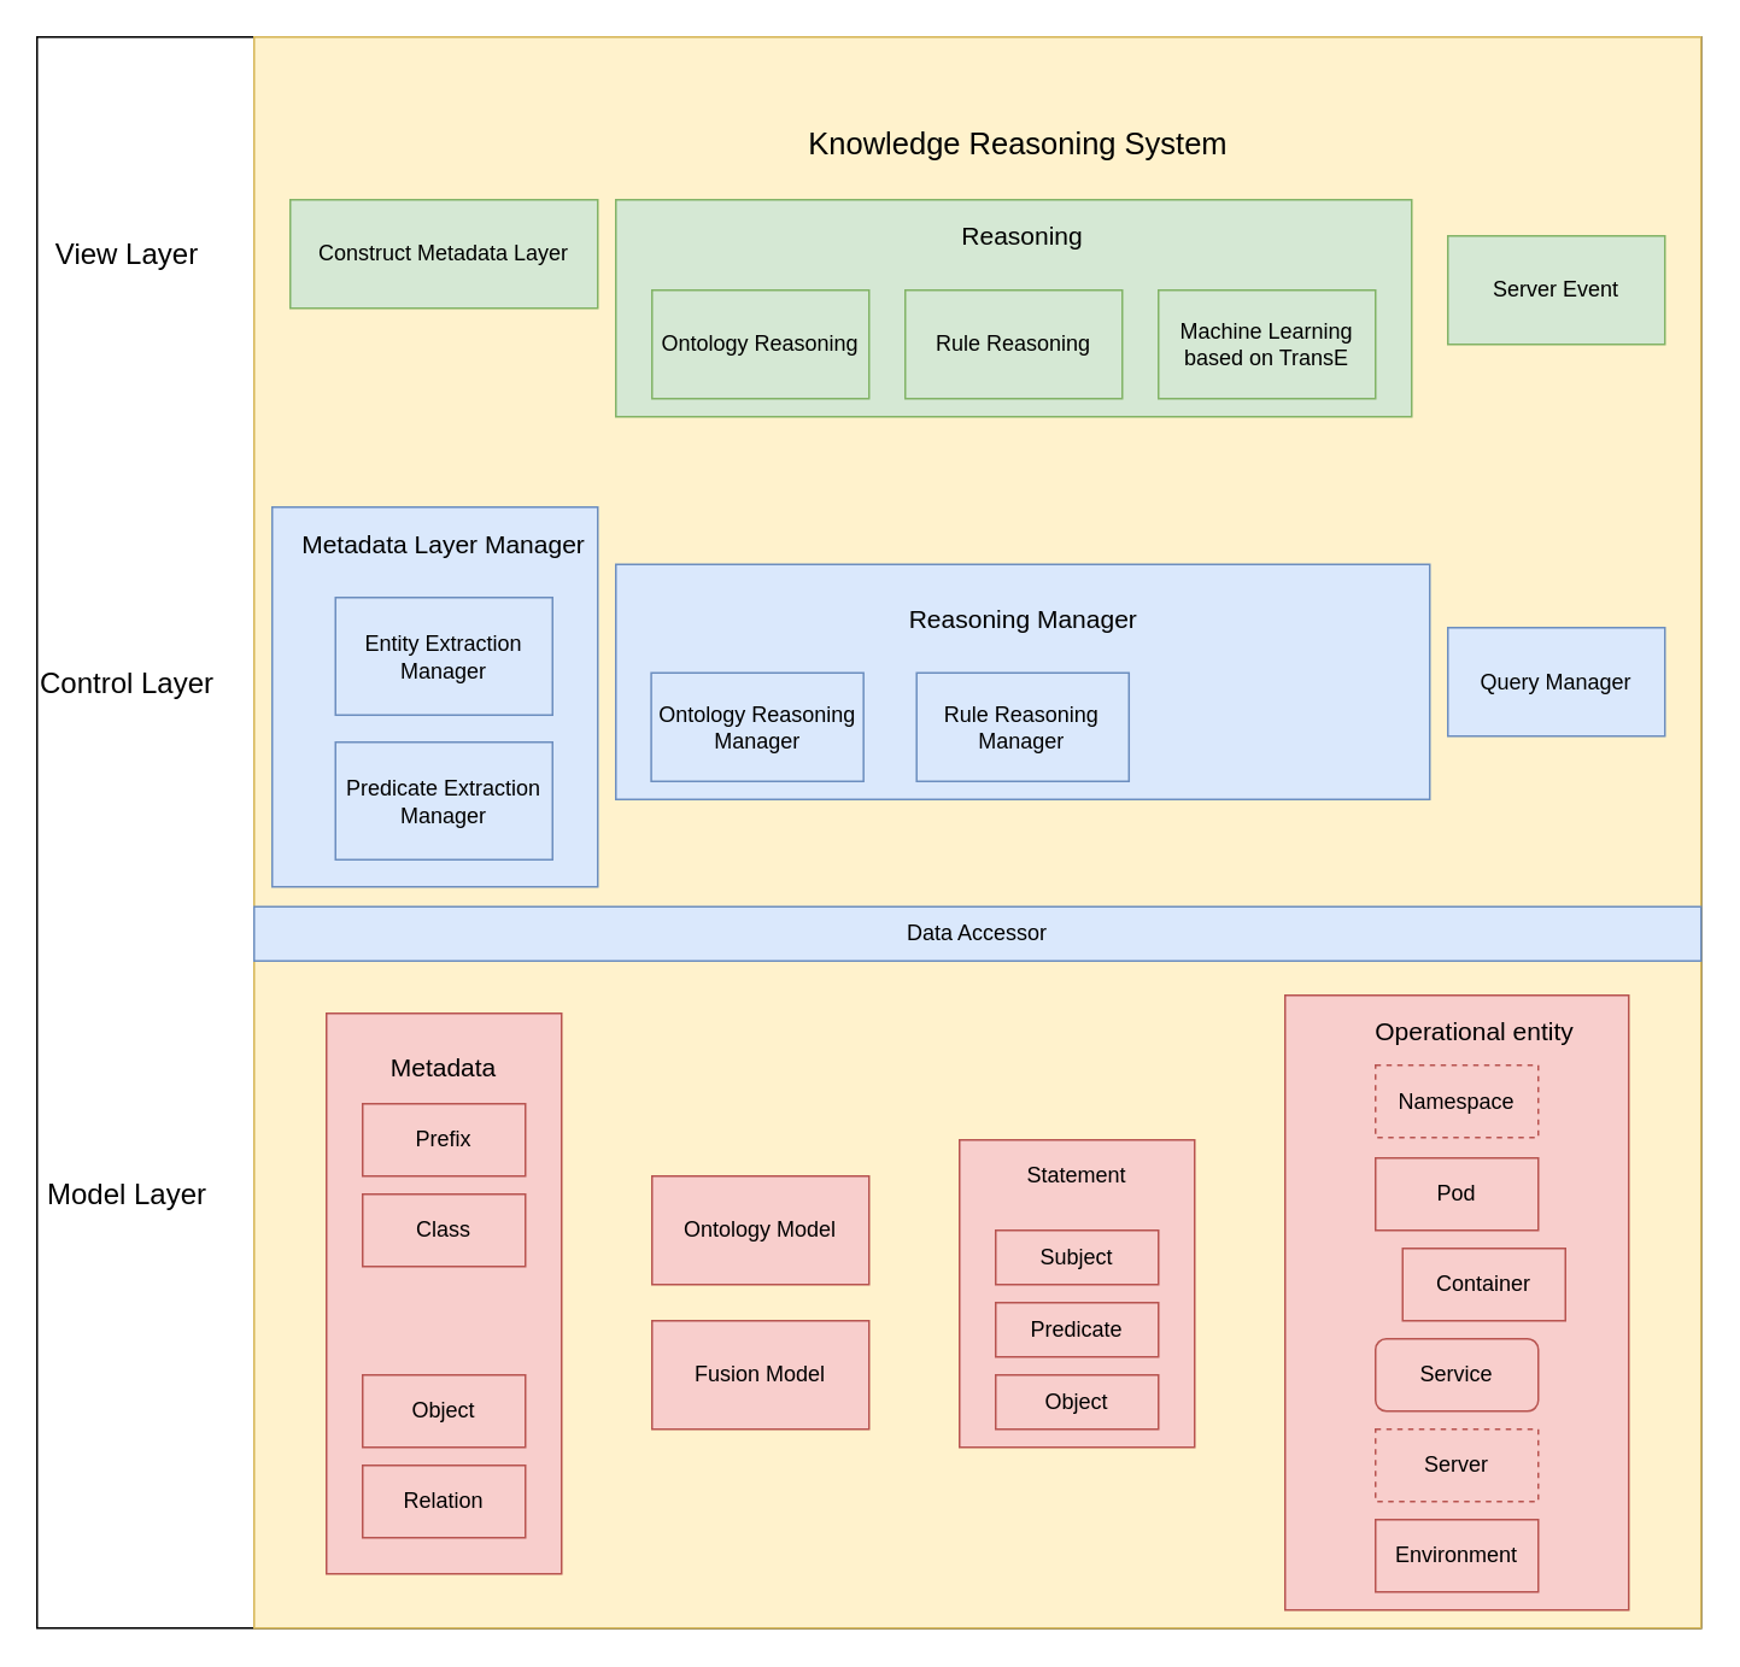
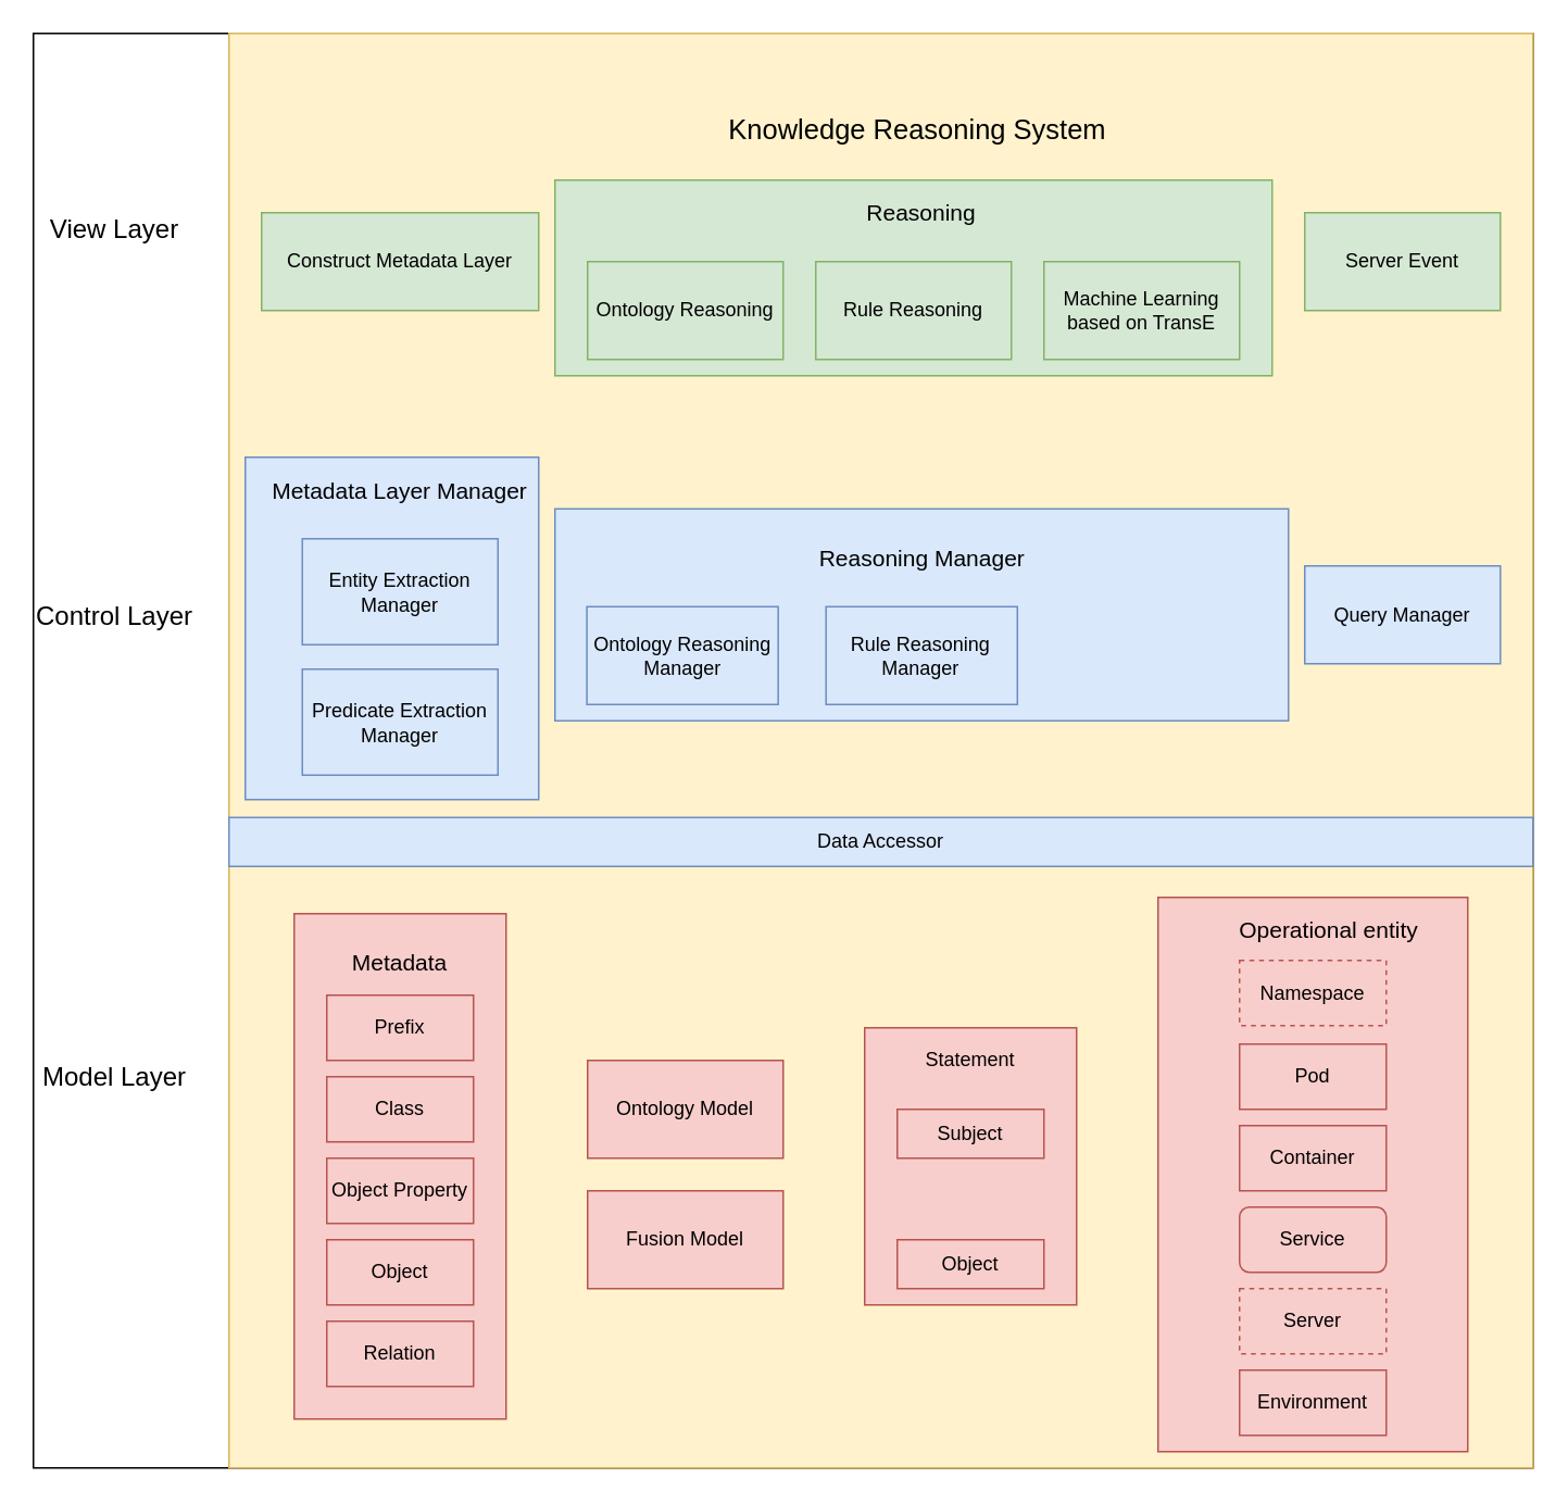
  <mxCell id="0" />
  <mxCell id="1" parent="0" />
  <mxCell id="2" value="" style="rounded=0;whiteSpace=wrap;html=1;" vertex="1" parent="1"><mxGeometry x="20" y="20" width="920" height="880" as="geometry" /></mxCell>
  <mxCell id="3" value="" style="rounded=0;whiteSpace=wrap;html=1;fillColor=#fff2cc;strokeColor=#d6b656;" vertex="1" parent="1"><mxGeometry x="140" y="20" width="800" height="880" as="geometry" /></mxCell>
  <mxCell id="4" value="&lt;font style=&quot;font-size: 17px&quot;&gt;Knowledge Reasoning System&amp;nbsp;&lt;/font&gt;" style="text;html=1;strokeColor=none;fillColor=none;align=center;verticalAlign=middle;whiteSpace=wrap;rounded=0;" vertex="1" parent="1"><mxGeometry x="440" y="70" width="250" height="20" as="geometry" /></mxCell>
  <mxCell id="5" value="&lt;font style=&quot;font-size: 16px&quot;&gt;View Layer&lt;/font&gt;" style="text;html=1;strokeColor=none;fillColor=none;align=center;verticalAlign=middle;whiteSpace=wrap;rounded=0;" vertex="1" parent="1"><mxGeometry x="20" y="130" width="100" height="20" as="geometry" /></mxCell>
  <mxCell id="6" value="&lt;font style=&quot;font-size: 16px&quot;&gt;Control Layer&lt;/font&gt;" style="text;html=1;strokeColor=none;fillColor=none;align=center;verticalAlign=middle;whiteSpace=wrap;rounded=0;" vertex="1" parent="1"><mxGeometry x="20" y="366.67" width="100" height="20" as="geometry" /></mxCell>
  <mxCell id="7" value="&lt;font style=&quot;font-size: 16px&quot;&gt;Model Layer&lt;/font&gt;" style="text;html=1;strokeColor=none;fillColor=none;align=center;verticalAlign=middle;whiteSpace=wrap;rounded=0;" vertex="1" parent="1"><mxGeometry x="20" y="650" width="100" height="20" as="geometry" /></mxCell>
- <mxCell id="8" value="Construct Metadata Layer" style="rounded=0;whiteSpace=wrap;html=1;fillColor=#d5e8d4;strokeColor=#82b366;" vertex="1" parent="1"><mxGeometry x="160" y="110" width="170" height="60" as="geometry" /></mxCell>
+ <mxCell id="8" value="Construct Metadata Layer" style="rounded=0;whiteSpace=wrap;html=1;fillColor=#d5e8d4;strokeColor=#82b366;" vertex="1" parent="1"><mxGeometry x="160" y="130" width="170" height="60" as="geometry" /></mxCell>
  <mxCell id="9" value="" style="rounded=0;whiteSpace=wrap;html=1;fillColor=#d5e8d4;strokeColor=#82b366;" vertex="1" parent="1"><mxGeometry x="340" y="110" width="440" height="120" as="geometry" /></mxCell>
  <mxCell id="10" value="Ontology Reasoning" style="rounded=0;whiteSpace=wrap;html=1;fillColor=#d5e8d4;strokeColor=#82b366;" vertex="1" parent="1"><mxGeometry x="360" y="160" width="120" height="60" as="geometry" /></mxCell>
  <mxCell id="11" value="Rule Reasoning" style="rounded=0;whiteSpace=wrap;html=1;fillColor=#d5e8d4;strokeColor=#82b366;" vertex="1" parent="1"><mxGeometry x="500" y="160" width="120" height="60" as="geometry" /></mxCell>
  <mxCell id="12" value="Machine Learning based on TransE" style="rounded=0;whiteSpace=wrap;html=1;fillColor=#d5e8d4;strokeColor=#82b366;" vertex="1" parent="1"><mxGeometry x="640" y="160" width="120" height="60" as="geometry" /></mxCell>
  <mxCell id="13" value="Server Event" style="rounded=0;whiteSpace=wrap;html=1;fillColor=#d5e8d4;strokeColor=#82b366;" vertex="1" parent="1"><mxGeometry x="800" y="130" width="120" height="60" as="geometry" /></mxCell>
  <mxCell id="14" value="&lt;font style=&quot;font-size: 14px&quot;&gt;Reasoning&lt;/font&gt;" style="text;html=1;strokeColor=none;fillColor=none;align=center;verticalAlign=middle;whiteSpace=wrap;rounded=0;" vertex="1" parent="1"><mxGeometry x="545" y="120" width="40" height="20" as="geometry" /></mxCell>
  <mxCell id="15" value="Query Manager" style="rounded=0;whiteSpace=wrap;html=1;fillColor=#dae8fc;strokeColor=#6c8ebf;" vertex="1" parent="1"><mxGeometry x="800" y="346.67" width="120" height="60" as="geometry" /></mxCell>
  <mxCell id="16" value="" style="group" vertex="1" connectable="0" parent="1"><mxGeometry x="340" y="311.67" width="450" height="130" as="geometry" /></mxCell>
  <mxCell id="17" value="" style="rounded=0;whiteSpace=wrap;html=1;fillColor=#dae8fc;strokeColor=#6c8ebf;" vertex="1" parent="16"><mxGeometry width="450" height="130" as="geometry" /></mxCell>
  <mxCell id="18" value="Ontology Reasoning Manager" style="rounded=0;whiteSpace=wrap;html=1;fillColor=#dae8fc;strokeColor=#6c8ebf;" vertex="1" parent="16"><mxGeometry x="19.565" y="60" width="117.391" height="60" as="geometry" /></mxCell>
  <mxCell id="19" value="Rule Reasoning Manager" style="rounded=0;whiteSpace=wrap;html=1;fillColor=#dae8fc;strokeColor=#6c8ebf;" vertex="1" parent="16"><mxGeometry x="166.304" y="60" width="117.391" height="60" as="geometry" /></mxCell>
  <mxCell id="20" value="&lt;font style=&quot;font-size: 14px&quot;&gt;Reasoning Manager&lt;/font&gt;" style="text;html=1;strokeColor=none;fillColor=none;align=center;verticalAlign=middle;whiteSpace=wrap;rounded=0;" vertex="1" parent="16"><mxGeometry x="151.63" y="20" width="146.739" height="20" as="geometry" /></mxCell>
  <mxCell id="21" value="" style="rounded=0;whiteSpace=wrap;html=1;fillColor=#dae8fc;strokeColor=#6c8ebf;" vertex="1" parent="1"><mxGeometry x="150" y="280" width="180" height="210" as="geometry" /></mxCell>
  <mxCell id="22" value="Entity Extraction Manager" style="rounded=0;whiteSpace=wrap;html=1;fillColor=#dae8fc;strokeColor=#6c8ebf;" vertex="1" parent="1"><mxGeometry x="185" y="330.004" width="120" height="65" as="geometry" /></mxCell>
  <mxCell id="23" value="Predicate Extraction Manager" style="rounded=0;whiteSpace=wrap;html=1;fillColor=#dae8fc;strokeColor=#6c8ebf;" vertex="1" parent="1"><mxGeometry x="185" y="410.004" width="120" height="65" as="geometry" /></mxCell>
  <mxCell id="24" value="&lt;font style=&quot;font-size: 14px&quot;&gt;Metadata Layer Manager&lt;/font&gt;" style="text;html=1;strokeColor=none;fillColor=none;align=center;verticalAlign=middle;whiteSpace=wrap;rounded=0;" vertex="1" parent="1"><mxGeometry x="160" y="290" width="170" height="21.67" as="geometry" /></mxCell>
  <mxCell id="25" value="Data Accessor" style="rounded=0;whiteSpace=wrap;html=1;fillColor=#dae8fc;strokeColor=#6c8ebf;" vertex="1" parent="1"><mxGeometry x="140" y="501" width="800" height="30" as="geometry" /></mxCell>
  <mxCell id="26" value="" style="group" vertex="1" connectable="0" parent="1"><mxGeometry x="180" y="560" width="130" height="310" as="geometry" /></mxCell>
  <mxCell id="27" value="" style="rounded=0;whiteSpace=wrap;html=1;fillColor=#f8cecc;strokeColor=#b85450;" vertex="1" parent="26"><mxGeometry width="130" height="310" as="geometry" /></mxCell>
  <mxCell id="28" value="Prefix" style="rounded=0;whiteSpace=wrap;html=1;fillColor=#f8cecc;strokeColor=#b85450;" vertex="1" parent="26"><mxGeometry x="20" y="50" width="90" height="40" as="geometry" /></mxCell>
  <mxCell id="29" value="Object" style="rounded=0;whiteSpace=wrap;html=1;fillColor=#f8cecc;strokeColor=#b85450;" vertex="1" parent="26"><mxGeometry x="20" y="200" width="90" height="40" as="geometry" /></mxCell>
  <mxCell id="30" value="Class" style="rounded=0;whiteSpace=wrap;html=1;fillColor=#f8cecc;strokeColor=#b85450;" vertex="1" parent="26"><mxGeometry x="20" y="100" width="90" height="40" as="geometry" /></mxCell>
+ <mxCell id="31" value="Object Property" style="rounded=0;whiteSpace=wrap;html=1;fillColor=#f8cecc;strokeColor=#b85450;" vertex="1" parent="26"><mxGeometry x="20" y="150" width="90" height="40" as="geometry" /></mxCell>
  <mxCell id="32" value="Relation" style="rounded=0;whiteSpace=wrap;html=1;fillColor=#f8cecc;strokeColor=#b85450;" vertex="1" parent="26"><mxGeometry x="20" y="250" width="90" height="40" as="geometry" /></mxCell>
  <mxCell id="33" value="&lt;font style=&quot;font-size: 14px&quot;&gt;Metadata&lt;/font&gt;" style="text;html=1;strokeColor=none;fillColor=none;align=center;verticalAlign=middle;whiteSpace=wrap;rounded=0;" vertex="1" parent="26"><mxGeometry x="5" y="20" width="120" height="20" as="geometry" /></mxCell>
  <mxCell id="34" value="Ontology Model" style="rounded=0;whiteSpace=wrap;html=1;fillColor=#f8cecc;strokeColor=#b85450;" vertex="1" parent="1"><mxGeometry x="360" y="650" width="120" height="60" as="geometry" /></mxCell>
  <mxCell id="35" value="Fusion Model" style="rounded=0;whiteSpace=wrap;html=1;fillColor=#f8cecc;strokeColor=#b85450;" vertex="1" parent="1"><mxGeometry x="360" y="730" width="120" height="60" as="geometry" /></mxCell>
  <mxCell id="36" value="" style="group" vertex="1" connectable="0" parent="1"><mxGeometry x="530" y="630" width="130" height="170" as="geometry" /></mxCell>
  <mxCell id="37" value="" style="rounded=0;whiteSpace=wrap;html=1;fillColor=#f8cecc;strokeColor=#b85450;" vertex="1" parent="36"><mxGeometry width="130" height="170" as="geometry" /></mxCell>
  <mxCell id="38" value="Subject" style="rounded=0;whiteSpace=wrap;html=1;fillColor=#f8cecc;strokeColor=#b85450;" vertex="1" parent="36"><mxGeometry x="20" y="50" width="90" height="30" as="geometry" /></mxCell>
  <mxCell id="39" value="Object" style="rounded=0;whiteSpace=wrap;html=1;fillColor=#f8cecc;strokeColor=#b85450;" vertex="1" parent="36"><mxGeometry x="20" y="130" width="90" height="30" as="geometry" /></mxCell>
- <mxCell id="40" value="Predicate" style="rounded=0;whiteSpace=wrap;html=1;fillColor=#f8cecc;strokeColor=#b85450;" vertex="1" parent="36"><mxGeometry x="20" y="90" width="90" height="30" as="geometry" /></mxCell>
  <mxCell id="41" value="Statement" style="text;html=1;strokeColor=none;fillColor=none;align=center;verticalAlign=middle;whiteSpace=wrap;rounded=0;" vertex="1" parent="36"><mxGeometry x="10" y="10" width="110" height="20" as="geometry" /></mxCell>
  <mxCell id="42" value="" style="group" vertex="1" connectable="0" parent="1"><mxGeometry x="710" y="550" width="190" height="340" as="geometry" /></mxCell>
  <mxCell id="43" value="" style="rounded=0;whiteSpace=wrap;html=1;fillColor=#f8cecc;strokeColor=#b85450;" vertex="1" parent="42"><mxGeometry width="190" height="340" as="geometry" /></mxCell>
  <mxCell id="44" value="Namespace" style="rounded=0;whiteSpace=wrap;html=1;fillColor=#f8cecc;strokeColor=#b85450;dashed=1;" vertex="1" parent="42"><mxGeometry x="50" y="38.71" width="90" height="40" as="geometry" /></mxCell>
  <mxCell id="45" value="Pod" style="rounded=0;whiteSpace=wrap;html=1;fillColor=#f8cecc;strokeColor=#b85450;" vertex="1" parent="42"><mxGeometry x="50" y="90" width="90" height="40" as="geometry" /></mxCell>
- <mxCell id="46" value="Container" style="rounded=0;whiteSpace=wrap;html=1;fillColor=#f8cecc;strokeColor=#b85450;" vertex="1" parent="42"><mxGeometry x="65" y="140" width="90" height="40" as="geometry" /></mxCell>
+ <mxCell id="46" value="Container" style="rounded=0;whiteSpace=wrap;html=1;fillColor=#f8cecc;strokeColor=#b85450;" vertex="1" parent="42"><mxGeometry x="50" y="140" width="90" height="40" as="geometry" /></mxCell>
  <mxCell id="47" value="Server" style="rounded=0;whiteSpace=wrap;html=1;fillColor=#f8cecc;strokeColor=#b85450;dashed=1;" vertex="1" parent="42"><mxGeometry x="50" y="240" width="90" height="40" as="geometry" /></mxCell>
  <mxCell id="48" value="Service" style="whiteSpace=wrap;html=1;fillColor=#f8cecc;strokeColor=#b85450;rounded=1;" vertex="1" parent="42"><mxGeometry x="50" y="190" width="90" height="40" as="geometry" /></mxCell>
  <mxCell id="49" value="Environment" style="rounded=0;whiteSpace=wrap;html=1;fillColor=#f8cecc;strokeColor=#b85450;" vertex="1" parent="42"><mxGeometry x="50" y="290" width="90" height="40" as="geometry" /></mxCell>
  <mxCell id="50" value="&lt;font style=&quot;font-size: 14px&quot;&gt;Operational entity&lt;/font&gt;" style="text;html=1;strokeColor=none;fillColor=none;align=center;verticalAlign=middle;whiteSpace=wrap;rounded=0;" vertex="1" parent="42"><mxGeometry x="30" y="10" width="150" height="20" as="geometry" /></mxCell>
